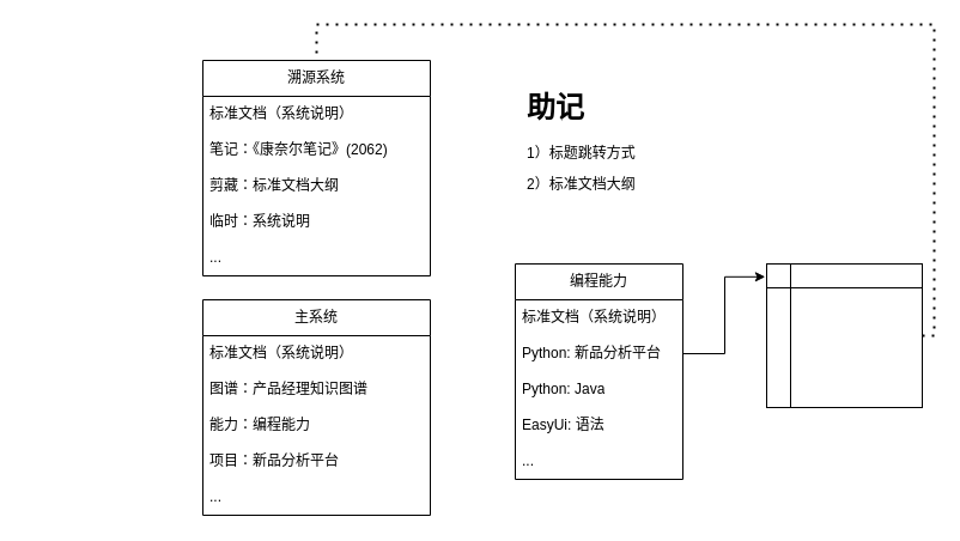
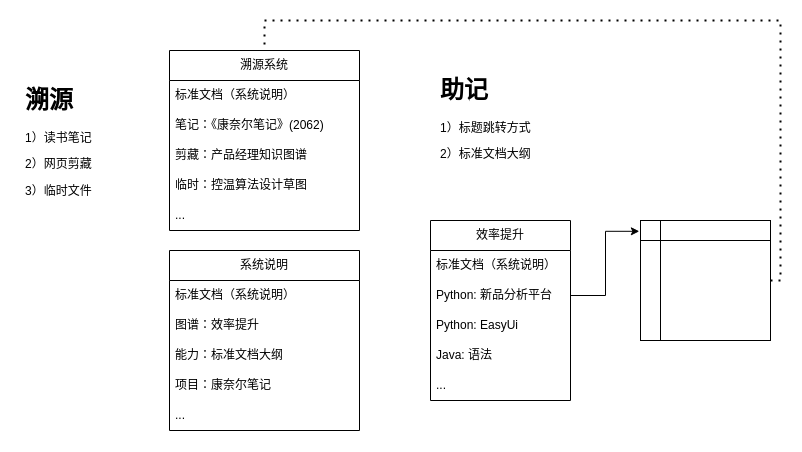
  <mxCell id="0" />
  <mxCell id="1" parent="0" />
- <mxCell id="2" value="主系统" style="swimlane;fontStyle=0;childLayout=stackLayout;horizontal=1;startSize=30;horizontalStack=0;resizeParent=1;resizeParentMax=0;resizeLast=0;collapsible=1;marginBottom=0;whiteSpace=wrap;html=1;" parent="1" vertex="1"><mxGeometry x="169" y="250" width="190" height="180" as="geometry" /></mxCell>
+ <mxCell id="2" value="系统说明" style="swimlane;fontStyle=0;childLayout=stackLayout;horizontal=1;startSize=30;horizontalStack=0;resizeParent=1;resizeParentMax=0;resizeLast=0;collapsible=1;marginBottom=0;whiteSpace=wrap;html=1;" parent="1" vertex="1"><mxGeometry x="169" y="250" width="190" height="180" as="geometry" /></mxCell>
  <mxCell id="3" value="标准文档（系统说明）" style="text;strokeColor=none;fillColor=none;align=left;verticalAlign=middle;spacingLeft=4;spacingRight=4;overflow=hidden;points=[[0,0.5],[1,0.5]];portConstraint=eastwest;rotatable=0;whiteSpace=wrap;html=1;" parent="2" vertex="1"><mxGeometry y="30" width="190" height="30" as="geometry" /></mxCell>
- <mxCell id="4" value="图谱：产品经理知识图谱" style="text;strokeColor=none;fillColor=none;align=left;verticalAlign=middle;spacingLeft=4;spacingRight=4;overflow=hidden;points=[[0,0.5],[1,0.5]];portConstraint=eastwest;rotatable=0;whiteSpace=wrap;html=1;" parent="2" vertex="1"><mxGeometry y="60" width="190" height="30" as="geometry" /></mxCell>
- <mxCell id="5" value="能力：编程能力" style="text;strokeColor=none;fillColor=none;align=left;verticalAlign=middle;spacingLeft=4;spacingRight=4;overflow=hidden;points=[[0,0.5],[1,0.5]];portConstraint=eastwest;rotatable=0;whiteSpace=wrap;html=1;" parent="2" vertex="1"><mxGeometry y="90" width="190" height="30" as="geometry" /></mxCell>
- <mxCell id="6" value="项目：新品分析平台" style="text;strokeColor=none;fillColor=none;align=left;verticalAlign=middle;spacingLeft=4;spacingRight=4;overflow=hidden;points=[[0,0.5],[1,0.5]];portConstraint=eastwest;rotatable=0;whiteSpace=wrap;html=1;" parent="2" vertex="1"><mxGeometry y="120" width="190" height="30" as="geometry" /></mxCell>
+ <mxCell id="4" value="图谱：效率提升" style="text;strokeColor=none;fillColor=none;align=left;verticalAlign=middle;spacingLeft=4;spacingRight=4;overflow=hidden;points=[[0,0.5],[1,0.5]];portConstraint=eastwest;rotatable=0;whiteSpace=wrap;html=1;" parent="2" vertex="1"><mxGeometry y="60" width="190" height="30" as="geometry" /></mxCell>
+ <mxCell id="5" value="能力：标准文档大纲" style="text;strokeColor=none;fillColor=none;align=left;verticalAlign=middle;spacingLeft=4;spacingRight=4;overflow=hidden;points=[[0,0.5],[1,0.5]];portConstraint=eastwest;rotatable=0;whiteSpace=wrap;html=1;" parent="2" vertex="1"><mxGeometry y="90" width="190" height="30" as="geometry" /></mxCell>
+ <mxCell id="6" value="项目：康奈尔笔记" style="text;strokeColor=none;fillColor=none;align=left;verticalAlign=middle;spacingLeft=4;spacingRight=4;overflow=hidden;points=[[0,0.5],[1,0.5]];portConstraint=eastwest;rotatable=0;whiteSpace=wrap;html=1;" parent="2" vertex="1"><mxGeometry y="120" width="190" height="30" as="geometry" /></mxCell>
  <mxCell id="7" value="..." style="text;strokeColor=none;fillColor=none;align=left;verticalAlign=middle;spacingLeft=4;spacingRight=4;overflow=hidden;points=[[0,0.5],[1,0.5]];portConstraint=eastwest;rotatable=0;whiteSpace=wrap;html=1;" parent="2" vertex="1"><mxGeometry y="150" width="190" height="30" as="geometry" /></mxCell>
  <mxCell id="8" value="溯源系统" style="swimlane;fontStyle=0;childLayout=stackLayout;horizontal=1;startSize=30;horizontalStack=0;resizeParent=1;resizeParentMax=0;resizeLast=0;collapsible=1;marginBottom=0;whiteSpace=wrap;html=1;" parent="1" vertex="1"><mxGeometry x="169" y="50" width="190" height="180" as="geometry" /></mxCell>
  <mxCell id="9" value="标准文档（系统说明）" style="text;strokeColor=none;fillColor=none;align=left;verticalAlign=middle;spacingLeft=4;spacingRight=4;overflow=hidden;points=[[0,0.5],[1,0.5]];portConstraint=eastwest;rotatable=0;whiteSpace=wrap;html=1;" parent="8" vertex="1"><mxGeometry y="30" width="190" height="30" as="geometry" /></mxCell>
  <mxCell id="10" value="笔记：《康奈尔笔记》(2062)" style="text;strokeColor=none;fillColor=none;align=left;verticalAlign=middle;spacingLeft=4;spacingRight=4;overflow=hidden;points=[[0,0.5],[1,0.5]];portConstraint=eastwest;rotatable=0;whiteSpace=wrap;html=1;" parent="8" vertex="1"><mxGeometry y="60" width="190" height="30" as="geometry" /></mxCell>
- <mxCell id="11" value="剪藏：标准文档大纲" style="text;strokeColor=none;fillColor=none;align=left;verticalAlign=middle;spacingLeft=4;spacingRight=4;overflow=hidden;points=[[0,0.5],[1,0.5]];portConstraint=eastwest;rotatable=0;whiteSpace=wrap;html=1;" parent="8" vertex="1"><mxGeometry y="90" width="190" height="30" as="geometry" /></mxCell>
- <mxCell id="12" value="临时：系统说明" style="text;strokeColor=none;fillColor=none;align=left;verticalAlign=middle;spacingLeft=4;spacingRight=4;overflow=hidden;points=[[0,0.5],[1,0.5]];portConstraint=eastwest;rotatable=0;whiteSpace=wrap;html=1;" parent="8" vertex="1"><mxGeometry y="120" width="190" height="30" as="geometry" /></mxCell>
+ <mxCell id="11" value="剪藏：产品经理知识图谱" style="text;strokeColor=none;fillColor=none;align=left;verticalAlign=middle;spacingLeft=4;spacingRight=4;overflow=hidden;points=[[0,0.5],[1,0.5]];portConstraint=eastwest;rotatable=0;whiteSpace=wrap;html=1;" parent="8" vertex="1"><mxGeometry y="90" width="190" height="30" as="geometry" /></mxCell>
+ <mxCell id="12" value="临时：控温算法设计草图" style="text;strokeColor=none;fillColor=none;align=left;verticalAlign=middle;spacingLeft=4;spacingRight=4;overflow=hidden;points=[[0,0.5],[1,0.5]];portConstraint=eastwest;rotatable=0;whiteSpace=wrap;html=1;" parent="8" vertex="1"><mxGeometry y="120" width="190" height="30" as="geometry" /></mxCell>
  <mxCell id="13" value="..." style="text;strokeColor=none;fillColor=none;align=left;verticalAlign=middle;spacingLeft=4;spacingRight=4;overflow=hidden;points=[[0,0.5],[1,0.5]];portConstraint=eastwest;rotatable=0;whiteSpace=wrap;html=1;" parent="8" vertex="1"><mxGeometry y="150" width="190" height="30" as="geometry" /></mxCell>
- <mxCell id="15" value="编程能力" style="swimlane;fontStyle=0;childLayout=stackLayout;horizontal=1;startSize=30;horizontalStack=0;resizeParent=1;resizeParentMax=0;resizeLast=0;collapsible=1;marginBottom=0;whiteSpace=wrap;html=1;" parent="1" vertex="1"><mxGeometry x="430" y="220" width="140" height="180" as="geometry" /></mxCell>
+ <mxCell id="14" value="&lt;h1&gt;溯源&lt;/h1&gt;&lt;p&gt;1）读书笔记&lt;/p&gt;&lt;p&gt;2）网页剪藏&lt;/p&gt;&lt;p&gt;3）临时文件&lt;/p&gt;" style="text;html=1;strokeColor=none;fillColor=none;spacing=5;spacingTop=-20;whiteSpace=wrap;overflow=hidden;rounded=0;" parent="1" vertex="1"><mxGeometry x="20" y="80" width="140" height="120" as="geometry" /></mxCell>
+ <mxCell id="15" value="效率提升" style="swimlane;fontStyle=0;childLayout=stackLayout;horizontal=1;startSize=30;horizontalStack=0;resizeParent=1;resizeParentMax=0;resizeLast=0;collapsible=1;marginBottom=0;whiteSpace=wrap;html=1;" parent="1" vertex="1"><mxGeometry x="430" y="220" width="140" height="180" as="geometry" /></mxCell>
  <mxCell id="16" value="标准文档（系统说明）" style="text;strokeColor=none;fillColor=none;align=left;verticalAlign=middle;spacingLeft=4;spacingRight=4;overflow=hidden;points=[[0,0.5],[1,0.5]];portConstraint=eastwest;rotatable=0;whiteSpace=wrap;html=1;" parent="15" vertex="1"><mxGeometry y="30" width="140" height="30" as="geometry" /></mxCell>
  <mxCell id="17" value="Python: 新品分析平台" style="text;strokeColor=none;fillColor=none;align=left;verticalAlign=middle;spacingLeft=4;spacingRight=4;overflow=hidden;points=[[0,0.5],[1,0.5]];portConstraint=eastwest;rotatable=0;whiteSpace=wrap;html=1;" parent="15" vertex="1"><mxGeometry y="60" width="140" height="30" as="geometry" /></mxCell>
- <mxCell id="18" value="Python: Java" style="text;strokeColor=none;fillColor=none;align=left;verticalAlign=middle;spacingLeft=4;spacingRight=4;overflow=hidden;points=[[0,0.5],[1,0.5]];portConstraint=eastwest;rotatable=0;whiteSpace=wrap;html=1;" vertex="1" parent="15"><mxGeometry y="90" width="140" height="30" as="geometry" /></mxCell>
- <mxCell id="19" value="EasyUi: 语法" style="text;strokeColor=none;fillColor=none;align=left;verticalAlign=middle;spacingLeft=4;spacingRight=4;overflow=hidden;points=[[0,0.5],[1,0.5]];portConstraint=eastwest;rotatable=0;whiteSpace=wrap;html=1;" vertex="1" parent="15"><mxGeometry y="120" width="140" height="30" as="geometry" /></mxCell>
+ <mxCell id="18" value="Python: EasyUi" style="text;strokeColor=none;fillColor=none;align=left;verticalAlign=middle;spacingLeft=4;spacingRight=4;overflow=hidden;points=[[0,0.5],[1,0.5]];portConstraint=eastwest;rotatable=0;whiteSpace=wrap;html=1;" vertex="1" parent="15"><mxGeometry y="90" width="140" height="30" as="geometry" /></mxCell>
+ <mxCell id="19" value="Java: 语法" style="text;strokeColor=none;fillColor=none;align=left;verticalAlign=middle;spacingLeft=4;spacingRight=4;overflow=hidden;points=[[0,0.5],[1,0.5]];portConstraint=eastwest;rotatable=0;whiteSpace=wrap;html=1;" vertex="1" parent="15"><mxGeometry y="120" width="140" height="30" as="geometry" /></mxCell>
  <mxCell id="20" value="..." style="text;strokeColor=none;fillColor=none;align=left;verticalAlign=middle;spacingLeft=4;spacingRight=4;overflow=hidden;points=[[0,0.5],[1,0.5]];portConstraint=eastwest;rotatable=0;whiteSpace=wrap;html=1;" parent="15" vertex="1"><mxGeometry y="150" width="140" height="30" as="geometry" /></mxCell>
  <mxCell id="21" value="" style="shape=internalStorage;whiteSpace=wrap;html=1;backgroundOutline=1;" parent="1" vertex="1"><mxGeometry x="640" y="220" width="130" height="120" as="geometry" /></mxCell>
  <mxCell id="22" style="edgeStyle=orthogonalEdgeStyle;rounded=0;orthogonalLoop=1;jettySize=auto;html=1;entryX=-0.009;entryY=0.09;entryDx=0;entryDy=0;entryPerimeter=0;" parent="1" source="17" target="21" edge="1"><mxGeometry relative="1" as="geometry" /></mxCell>
  <mxCell id="23" value="&lt;h1&gt;助记&lt;/h1&gt;&lt;p&gt;1）标题跳转方式&lt;/p&gt;&lt;p&gt;2）标准文档大纲&lt;/p&gt;" style="text;html=1;strokeColor=none;fillColor=none;spacing=5;spacingTop=-20;whiteSpace=wrap;overflow=hidden;rounded=0;" vertex="1" parent="1"><mxGeometry x="435" y="70" width="140" height="120" as="geometry" /></mxCell>
  <mxCell id="24" value="" style="endArrow=none;dashed=1;html=1;dashPattern=1 3;strokeWidth=2;rounded=0;entryX=0.5;entryY=0;entryDx=0;entryDy=0;" edge="1" parent="1" source="21" target="8"><mxGeometry width="50" height="50" relative="1" as="geometry"><mxPoint x="780" y="260" as="sourcePoint" /><mxPoint x="820" y="190" as="targetPoint" /><Array as="points"><mxPoint x="780" y="280" /><mxPoint x="780" y="20" /><mxPoint x="264" y="20" /></Array></mxGeometry></mxCell>
